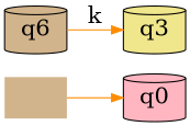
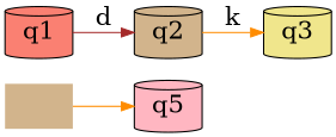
  digraph {
    rankdir=LR
    node [fillcolor=tan fontsize=20 shape=cylinder style=filled]
    edge [color=darkorange fontsize="20pt"]
    "" [shape=plaintext]
-   n2 [fillcolor=lightpink label=q0]
+   n2 [fillcolor=lightpink label=q5]
    n3 [fillcolor=khaki label=q3]
-   n5 [label=q6]
+   n4 [fillcolor=salmon label=q1]
+   n5 [label=q2]
    "" -> n2
+   n4 -> n5 [color=brown label=d]
    n5 -> n3 [label=k]
  }
